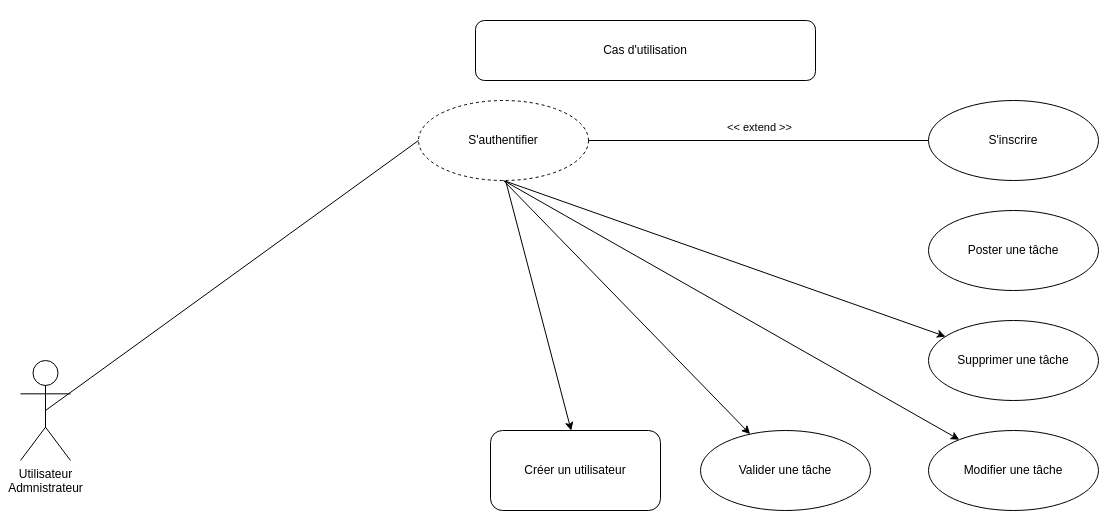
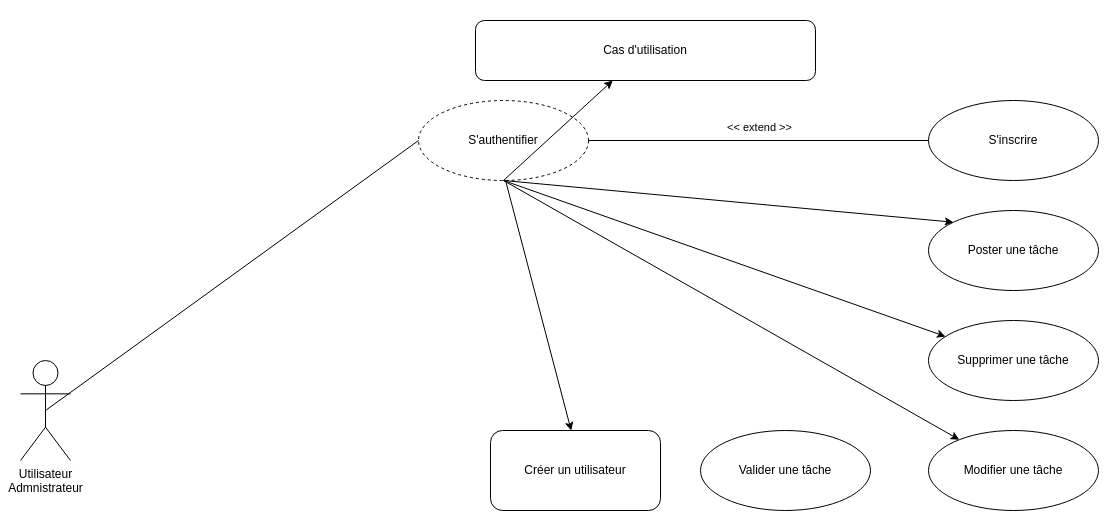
  <mxCell id="0" />
  <mxCell id="1" parent="0" />
  <mxCell id="2" value="Utilisateur&lt;br&gt;Admnistrateur" style="shape=umlActor;verticalLabelPosition=bottom;verticalAlign=top;html=1;outlineConnect=0;" vertex="1" parent="1"><mxGeometry x="20" y="360" width="50" height="100" as="geometry" /></mxCell>
  <mxCell id="3" value="Poster une tâche" style="ellipse;whiteSpace=wrap;html=1;" vertex="1" parent="1"><mxGeometry x="928" y="210" width="170" height="80" as="geometry" /></mxCell>
  <mxCell id="4" value="Modifier une tâche" style="ellipse;whiteSpace=wrap;html=1;" vertex="1" parent="1"><mxGeometry x="928" y="430" width="170" height="80" as="geometry" /></mxCell>
  <mxCell id="5" value="" style="endArrow=classic;html=1;rounded=0;exitX=0.5;exitY=1;exitDx=0;exitDy=0;" edge="1" parent="1" source="8" target="4"><mxGeometry width="50" height="50" relative="1" as="geometry"><mxPoint x="478" y="340" as="sourcePoint" /><mxPoint x="683" y="400" as="targetPoint" /></mxGeometry></mxCell>
  <mxCell id="6" value="Supprimer une tâche" style="ellipse;whiteSpace=wrap;html=1;" vertex="1" parent="1"><mxGeometry x="928" y="320" width="170" height="80" as="geometry" /></mxCell>
  <mxCell id="7" value="" style="endArrow=classic;html=1;rounded=0;exitX=0.5;exitY=1;exitDx=0;exitDy=0;" edge="1" parent="1" source="8" target="6"><mxGeometry width="50" height="50" relative="1" as="geometry"><mxPoint x="588" y="460" as="sourcePoint" /><mxPoint x="638" y="410" as="targetPoint" /></mxGeometry></mxCell>
  <mxCell id="8" value="S'authentifier" style="ellipse;whiteSpace=wrap;html=1;dashed=1;" vertex="1" parent="1"><mxGeometry x="418" y="100" width="170" height="80" as="geometry" /></mxCell>
  <mxCell id="9" value="" style="endArrow=none;html=1;rounded=0;exitX=0.5;exitY=0.5;exitDx=0;exitDy=0;exitPerimeter=0;entryX=0;entryY=0.5;entryDx=0;entryDy=0;" edge="1" parent="1" source="2" target="8"><mxGeometry width="50" height="50" relative="1" as="geometry"><mxPoint x="296" y="351" as="sourcePoint" /><mxPoint x="561" y="512" as="targetPoint" /></mxGeometry></mxCell>
  <mxCell id="10" value="" style="endArrow=none;html=1;rounded=0;exitX=1;exitY=0.5;exitDx=0;exitDy=0;entryX=0;entryY=0.5;entryDx=0;entryDy=0;" edge="1" parent="1" source="8" target="12"><mxGeometry width="50" height="50" relative="1" as="geometry"><mxPoint x="738" y="380" as="sourcePoint" /><mxPoint x="908" y="210" as="targetPoint" /></mxGeometry></mxCell>
  <mxCell id="11" value="&amp;lt;&amp;lt; extend &amp;gt;&amp;gt;" style="edgeLabel;html=1;align=center;verticalAlign=middle;resizable=0;points=[];" vertex="1" connectable="0" parent="10"><mxGeometry x="0.009" y="-3" relative="1" as="geometry"><mxPoint x="-2" y="-17" as="offset" /></mxGeometry></mxCell>
  <mxCell id="12" value="S'inscrire" style="ellipse;whiteSpace=wrap;html=1;" vertex="1" parent="1"><mxGeometry x="928" y="100" width="170" height="80" as="geometry" /></mxCell>
+ <mxCell id="13" value="" style="endArrow=classic;html=1;rounded=0;entryX=0;entryY=0;entryDx=0;entryDy=0;exitX=0.5;exitY=1;exitDx=0;exitDy=0;" edge="1" parent="1" source="8" target="3"><mxGeometry width="50" height="50" relative="1" as="geometry"><mxPoint x="670" y="200" as="sourcePoint" /><mxPoint x="924" y="349" as="targetPoint" /></mxGeometry></mxCell>
  <mxCell id="14" value="Valider une tâche" style="ellipse;whiteSpace=wrap;html=1;" vertex="1" parent="1"><mxGeometry x="700" y="430" width="170" height="80" as="geometry" /></mxCell>
- <mxCell id="15" value="" style="endArrow=classic;html=1;rounded=0;exitX=0.5;exitY=1;exitDx=0;exitDy=0;" edge="1" parent="1" source="8" target="14"><mxGeometry width="50" height="50" relative="1" as="geometry"><mxPoint x="472" y="190" as="sourcePoint" /><mxPoint x="648" y="442" as="targetPoint" /></mxGeometry></mxCell>
+ <mxCell id="15" value="" style="endArrow=classic;html=1;rounded=0;exitX=0.5;exitY=1;exitDx=0;exitDy=0;" edge="1" parent="1" source="8" target="18"><mxGeometry width="50" height="50" relative="1" as="geometry"><mxPoint x="472" y="190" as="sourcePoint" /><mxPoint x="648" y="442" as="targetPoint" /></mxGeometry></mxCell>
  <mxCell id="16" value="" style="endArrow=classic;html=1;rounded=0;exitX=0.515;exitY=1.024;exitDx=0;exitDy=0;exitPerimeter=0;entryX=0.475;entryY=0.002;entryDx=0;entryDy=0;entryPerimeter=0;" edge="1" parent="1" source="8" target="17"><mxGeometry width="50" height="50" relative="1" as="geometry"><mxPoint x="456" y="190" as="sourcePoint" /><mxPoint x="703" y="444" as="targetPoint" /></mxGeometry></mxCell>
  <mxCell id="17" value="Créer un utilisateur" style="whiteSpace=wrap;html=1;rounded=1;" vertex="1" parent="1"><mxGeometry x="490" y="430" width="170" height="80" as="geometry" /></mxCell>
  <mxCell id="18" value="Cas d'utilisation" style="rounded=1;whiteSpace=wrap;html=1;" vertex="1" parent="1"><mxGeometry x="475" y="20" width="340" height="60" as="geometry" /></mxCell>
